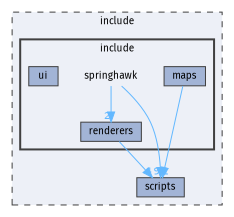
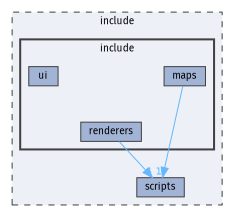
  digraph {
    compound=true
    fontname="Fira Sans"
    node [fontname="Fira Sans" fontsize=10 shape=box color=grey25 fillcolor="#a2b4d6" style=filled]
    edge [color=steelblue1 fontcolor=steelblue1 fontname="Fira Sans" fontsize=10 labeldistance=1.5 labelfontname=Helvetica labelfontsize=10]
-   n1 [height=0.2 label=springhawk shape=plaintext width=0.4 color="" fillcolor="" style=""]
    n2 [height=0.2 label=maps width=0.4]
    n3 [height=0.2 label=renderers width=0.4]
    n4 [height=0.2 label=ui width=0.4]
    n5 [height=0.2 label=scripts width=0.4]
    subgraph cluster_1 {
      bgcolor="#edf0f7"
      fontsize=10
      label=include
      pencolor=grey25
      style="filled,dashed"
      n5
      subgraph cluster_2 {
        bgcolor="#edf0f7"
        fontsize=10
        label=include
        pencolor=grey25
        style="filled,bold"
-       n1
        n2
        n3
        n4
      }
    }
-   n1 -> n3 [headlabel=2]
-   n1 -> n5 [headlabel=9]
    n2 -> n5 [headlabel=1]
    n3 -> n5 [headlabel=4]
  }
